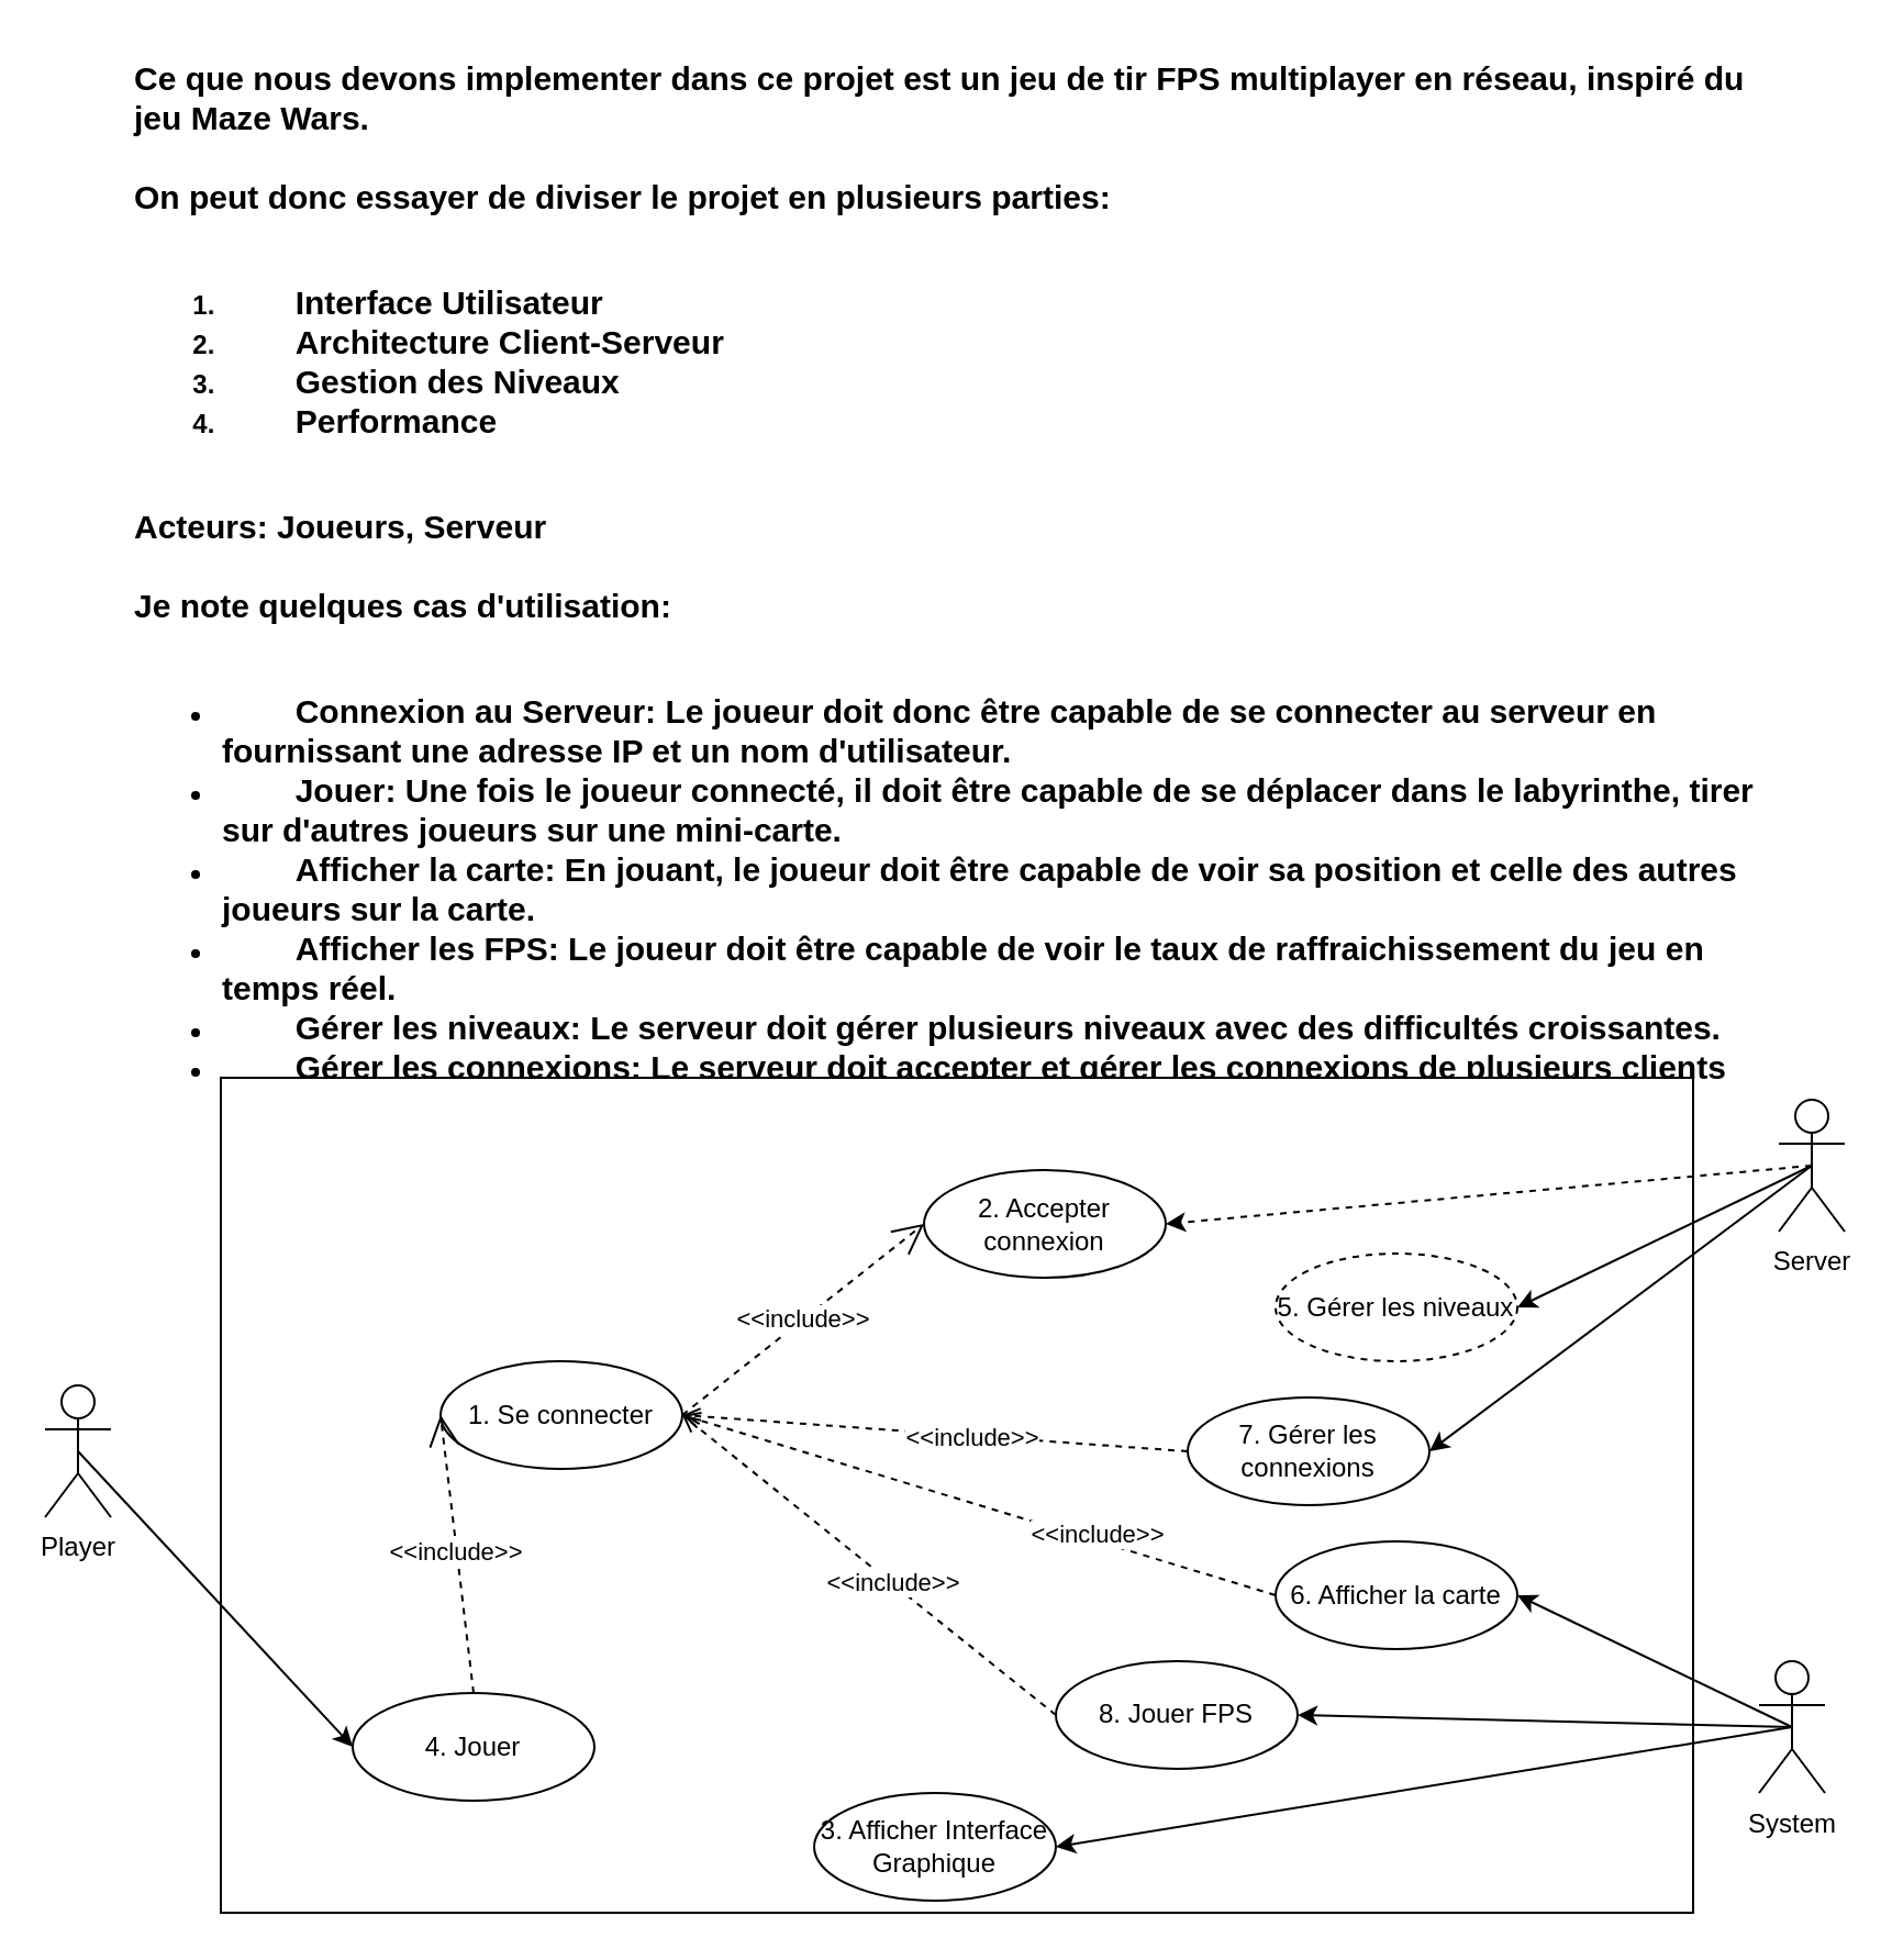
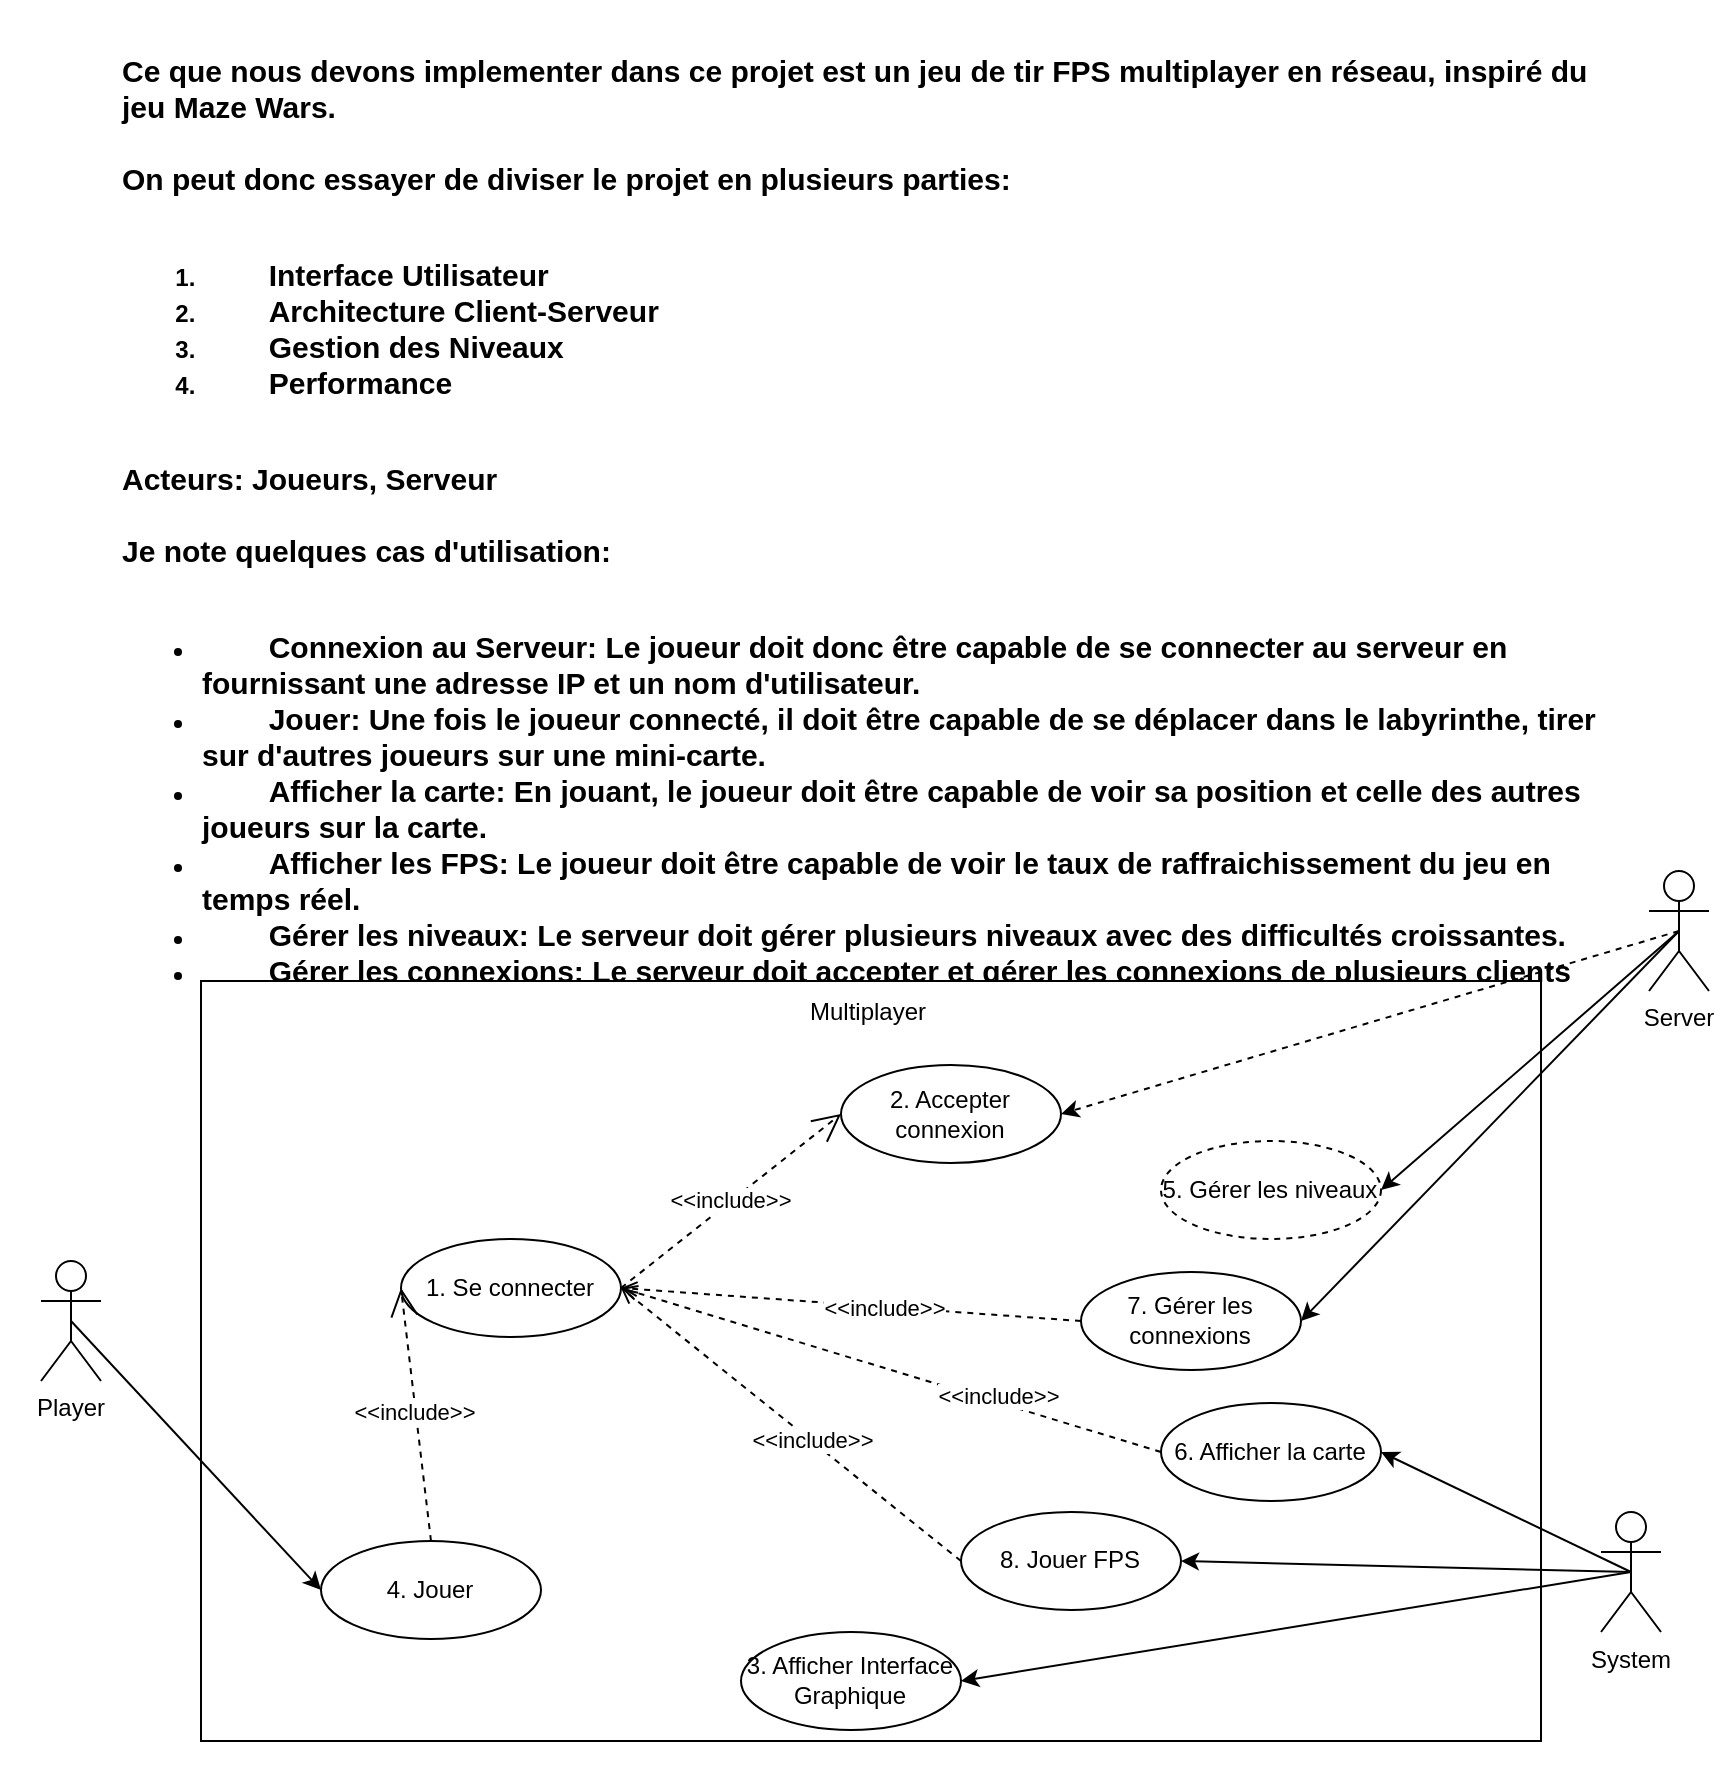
  <mxCell id="0" />
  <mxCell id="1" parent="0" />
  <mxCell id="2" value="&lt;div&gt;&lt;font style=&quot;font-size: 15px;&quot;&gt;Ce que nous devons implementer dans ce projet est un jeu de tir FPS multiplayer en réseau, inspiré du jeu Maze Wars.&lt;/font&gt;&lt;/div&gt;&lt;div&gt;&lt;font style=&quot;font-size: 15px;&quot;&gt;&lt;br&gt;&lt;/font&gt;&lt;/div&gt;&lt;div&gt;&lt;font style=&quot;font-size: 15px;&quot;&gt;On peut donc essayer de diviser le projet en plusieurs parties:&lt;/font&gt;&lt;/div&gt;&lt;div&gt;&lt;font style=&quot;font-size: 15px;&quot;&gt;&lt;br&gt;&lt;/font&gt;&lt;/div&gt;&lt;ol&gt;&lt;li&gt;&lt;font style=&quot;font-size: 15px;&quot;&gt;&lt;span style=&quot;white-space: pre;&quot;&gt;&#09;&lt;/span&gt;Interface Utilisateur&lt;/font&gt;&lt;/li&gt;&lt;li&gt;&lt;font style=&quot;font-size: 15px;&quot;&gt;&lt;span style=&quot;white-space: pre;&quot;&gt;&#09;&lt;/span&gt;Architecture Client-Serveur&lt;/font&gt;&lt;/li&gt;&lt;li&gt;&lt;font style=&quot;font-size: 15px;&quot;&gt;&lt;span style=&quot;white-space: pre;&quot;&gt;&#09;&lt;/span&gt;Gestion des Niveaux&lt;/font&gt;&lt;/li&gt;&lt;li&gt;&lt;font style=&quot;font-size: 15px;&quot;&gt;&lt;span style=&quot;white-space: pre;&quot;&gt;&#09;&lt;/span&gt;Performance&lt;/font&gt;&lt;/li&gt;&lt;/ol&gt;&lt;div&gt;&lt;font style=&quot;font-size: 15px;&quot;&gt;&lt;br&gt;&lt;/font&gt;&lt;/div&gt;&lt;div&gt;&lt;font style=&quot;font-size: 15px;&quot;&gt;Acteurs: Joueurs, Serveur&lt;/font&gt;&lt;/div&gt;&lt;div&gt;&lt;font style=&quot;font-size: 15px;&quot;&gt;&lt;br&gt;&lt;/font&gt;&lt;/div&gt;&lt;div&gt;&lt;font style=&quot;font-size: 15px;&quot;&gt;Je note quelques cas d'utilisation:&lt;/font&gt;&lt;/div&gt;&lt;div&gt;&lt;font style=&quot;font-size: 15px;&quot;&gt;&lt;br&gt;&lt;/font&gt;&lt;/div&gt;&lt;ul&gt;&lt;li&gt;&lt;font style=&quot;font-size: 15px;&quot;&gt;&lt;span style=&quot;white-space: pre;&quot;&gt;&#09;&lt;/span&gt;Connexion au Serveur: Le joueur doit donc être capable de se connecter au serveur en fournissant une adresse IP et un nom d'utilisateur.&lt;/font&gt;&lt;/li&gt;&lt;li&gt;&lt;font style=&quot;font-size: 15px;&quot;&gt;&lt;span style=&quot;white-space: pre;&quot;&gt;&#09;&lt;/span&gt;Jouer: Une fois le joueur connecté, il doit être capable de se déplacer dans le labyrinthe, tirer sur d'autres joueurs sur une mini-carte.&lt;/font&gt;&lt;/li&gt;&lt;li&gt;&lt;font style=&quot;font-size: 15px;&quot;&gt;&lt;span style=&quot;white-space: pre;&quot;&gt;&#09;&lt;/span&gt;Afficher la carte: En jouant, le joueur doit être capable de voir sa position et celle des autres joueurs sur la carte.&lt;/font&gt;&lt;/li&gt;&lt;li&gt;&lt;font style=&quot;font-size: 15px;&quot;&gt;&lt;span style=&quot;white-space: pre;&quot;&gt;&#09;&lt;/span&gt;Afficher les FPS: Le joueur doit être capable de voir le taux de raffraichissement du jeu en temps réel.&lt;/font&gt;&lt;/li&gt;&lt;li&gt;&lt;font style=&quot;font-size: 15px;&quot;&gt;&lt;span style=&quot;white-space: pre;&quot;&gt;&#09;&lt;/span&gt;Gérer les niveaux: Le serveur doit gérer plusieurs niveaux avec des difficultés croissantes.&lt;/font&gt;&lt;/li&gt;&lt;li&gt;&lt;font style=&quot;font-size: 15px;&quot;&gt;&lt;span style=&quot;white-space: pre;&quot;&gt;&#09;&lt;/span&gt;Gérer les connexions: Le serveur doit accepter et gérer les connexions de plusieurs clients allant jusqu'à 10&lt;br&gt;&lt;/font&gt;&lt;/li&gt;&lt;/ul&gt;" style="text;html=1;align=left;verticalAlign=top;whiteSpace=wrap;rounded=0;fontStyle=1" vertex="1" parent="1"><mxGeometry x="59" y="20" width="750" height="470" as="geometry" /></mxCell>
  <mxCell id="3" value="&lt;div align=&quot;left&quot;&gt;&lt;br&gt;&lt;/div&gt;" style="rounded=0;whiteSpace=wrap;html=1;" vertex="1" parent="1"><mxGeometry x="100" y="490" width="670" height="380" as="geometry" /></mxCell>
+ <mxCell id="4" value="Multiplayer" style="text;html=1;align=center;verticalAlign=middle;whiteSpace=wrap;rounded=0;" vertex="1" parent="1"><mxGeometry x="404" y="491" width="60" height="30" as="geometry" /></mxCell>
  <mxCell id="5" style="rounded=0;orthogonalLoop=1;jettySize=auto;html=1;exitX=0.5;exitY=0.5;exitDx=0;exitDy=0;exitPerimeter=0;entryX=0;entryY=0.5;entryDx=0;entryDy=0;" edge="1" parent="1" source="6" target="15"><mxGeometry relative="1" as="geometry" /></mxCell>
  <mxCell id="6" value="Player" style="shape=umlActor;verticalLabelPosition=bottom;verticalAlign=top;html=1;outlineConnect=0;" vertex="1" parent="1"><mxGeometry y="630" width="30" height="60" as="geometry" x="20" /></mxCell>
  <mxCell id="7" style="rounded=0;orthogonalLoop=1;jettySize=auto;html=1;exitX=0.5;exitY=0.5;exitDx=0;exitDy=0;exitPerimeter=0;entryX=1;entryY=0.5;entryDx=0;entryDy=0;" edge="1" parent="1" source="10" target="24"><mxGeometry relative="1" as="geometry" /></mxCell>
  <mxCell id="8" style="rounded=0;orthogonalLoop=1;jettySize=auto;html=1;exitX=0.5;exitY=0.5;exitDx=0;exitDy=0;exitPerimeter=0;entryX=1;entryY=0.5;entryDx=0;entryDy=0;dashed=1;" edge="1" parent="1" source="10" target="18"><mxGeometry relative="1" as="geometry" /></mxCell>
  <mxCell id="9" style="rounded=0;orthogonalLoop=1;jettySize=auto;html=1;exitX=0.5;exitY=0.5;exitDx=0;exitDy=0;exitPerimeter=0;entryX=1;entryY=0.5;entryDx=0;entryDy=0;" edge="1" parent="1" source="10" target="17"><mxGeometry relative="1" as="geometry" /></mxCell>
- <mxCell id="10" value="&lt;div&gt;Server&lt;/div&gt;" style="shape=umlActor;verticalLabelPosition=bottom;verticalAlign=top;html=1;outlineConnect=0;" vertex="1" parent="1"><mxGeometry x="809" y="500" width="30" height="60" as="geometry" /></mxCell>
+ <mxCell id="10" value="&lt;div&gt;Server&lt;/div&gt;" style="shape=umlActor;verticalLabelPosition=bottom;verticalAlign=top;html=1;outlineConnect=0;" vertex="1" parent="1"><mxGeometry x="824" y="435" width="30" height="60" as="geometry" /></mxCell>
  <mxCell id="11" style="rounded=0;orthogonalLoop=1;jettySize=auto;html=1;exitX=0.5;exitY=0.5;exitDx=0;exitDy=0;exitPerimeter=0;entryX=1;entryY=0.5;entryDx=0;entryDy=0;" edge="1" parent="1" source="14" target="25"><mxGeometry relative="1" as="geometry" /></mxCell>
  <mxCell id="12" style="rounded=0;orthogonalLoop=1;jettySize=auto;html=1;exitX=0.5;exitY=0.5;exitDx=0;exitDy=0;exitPerimeter=0;entryX=1;entryY=0.5;entryDx=0;entryDy=0;" edge="1" parent="1" source="14" target="28"><mxGeometry relative="1" as="geometry" /></mxCell>
  <mxCell id="13" style="rounded=0;orthogonalLoop=1;jettySize=auto;html=1;exitX=0.5;exitY=0.5;exitDx=0;exitDy=0;exitPerimeter=0;entryX=1;entryY=0.5;entryDx=0;entryDy=0;" edge="1" parent="1" source="14" target="21"><mxGeometry relative="1" as="geometry" /></mxCell>
  <mxCell id="14" value="System" style="shape=umlActor;verticalLabelPosition=bottom;verticalAlign=top;html=1;outlineConnect=0;" vertex="1" parent="1"><mxGeometry x="800" y="755.5" width="30" height="60" as="geometry" /></mxCell>
  <mxCell id="15" value="4. Jouer" style="ellipse;whiteSpace=wrap;html=1;" vertex="1" parent="1"><mxGeometry x="160" y="770" width="110" height="49" as="geometry" /></mxCell>
  <mxCell id="16" value="1. Se connecter" style="ellipse;whiteSpace=wrap;html=1;" vertex="1" parent="1"><mxGeometry x="200" y="619" width="110" height="49" as="geometry" /></mxCell>
  <mxCell id="17" value="5. Gérer les niveaux" style="ellipse;whiteSpace=wrap;html=1;dashed=1;" vertex="1" parent="1"><mxGeometry x="580" y="570" width="110" height="49" as="geometry" /></mxCell>
  <mxCell id="18" value="2. Accepter connexion" style="ellipse;whiteSpace=wrap;html=1;" vertex="1" parent="1"><mxGeometry x="420" y="532" width="110" height="49" as="geometry" /></mxCell>
  <mxCell id="19" style="rounded=0;orthogonalLoop=1;jettySize=auto;html=1;exitX=0;exitY=0.5;exitDx=0;exitDy=0;entryX=1;entryY=0.5;entryDx=0;entryDy=0;dashed=1;endArrow=open;endFill=0;" edge="1" parent="1" source="21" target="16"><mxGeometry relative="1" as="geometry" /></mxCell>
  <mxCell id="20" value="&amp;lt;&amp;lt;include&amp;gt;&amp;gt;" style="edgeLabel;html=1;align=center;verticalAlign=middle;resizable=0;points=[];" vertex="1" connectable="0" parent="19"><mxGeometry x="-0.12" y="-1" relative="1" as="geometry"><mxPoint as="offset" /></mxGeometry></mxCell>
  <mxCell id="21" value="8. Jouer FPS" style="ellipse;whiteSpace=wrap;html=1;" vertex="1" parent="1"><mxGeometry x="480" y="755.5" width="110" height="49" as="geometry" /></mxCell>
  <mxCell id="22" style="rounded=0;orthogonalLoop=1;jettySize=auto;html=1;exitX=0;exitY=0.5;exitDx=0;exitDy=0;entryX=1;entryY=0.5;entryDx=0;entryDy=0;dashed=1;endArrow=open;endFill=0;" edge="1" parent="1" source="24" target="16"><mxGeometry relative="1" as="geometry" /></mxCell>
  <mxCell id="23" value="&amp;lt;&amp;lt;include&amp;gt;&amp;gt;" style="edgeLabel;html=1;align=center;verticalAlign=middle;resizable=0;points=[];" vertex="1" connectable="0" parent="22"><mxGeometry x="-0.138" y="1" relative="1" as="geometry"><mxPoint as="offset" /></mxGeometry></mxCell>
  <mxCell id="24" value="7. Gérer les connexions" style="ellipse;whiteSpace=wrap;html=1;" vertex="1" parent="1"><mxGeometry x="540" y="635.5" width="110" height="49" as="geometry" /></mxCell>
  <mxCell id="25" value="3. Afficher Interface Graphique" style="ellipse;whiteSpace=wrap;html=1;" vertex="1" parent="1"><mxGeometry x="370" y="815.5" width="110" height="49" as="geometry" /></mxCell>
  <mxCell id="26" style="rounded=0;orthogonalLoop=1;jettySize=auto;html=1;exitX=0;exitY=0.5;exitDx=0;exitDy=0;entryX=1;entryY=0.5;entryDx=0;entryDy=0;dashed=1;endArrow=open;endFill=0;" edge="1" parent="1" source="28" target="16"><mxGeometry relative="1" as="geometry"><mxPoint x="320" y="620" as="targetPoint" /></mxGeometry></mxCell>
  <mxCell id="27" value="&amp;lt;&amp;lt;include&amp;gt;&amp;gt;" style="edgeLabel;html=1;align=center;verticalAlign=middle;resizable=0;points=[];" vertex="1" connectable="0" parent="26"><mxGeometry x="-0.394" y="-3" relative="1" as="geometry"><mxPoint x="-1" as="offset" /></mxGeometry></mxCell>
  <mxCell id="28" value="6. Afficher la carte" style="ellipse;whiteSpace=wrap;html=1;" vertex="1" parent="1"><mxGeometry x="580" y="701" width="110" height="49" as="geometry" /></mxCell>
  <mxCell id="29" value="&amp;lt;&amp;lt;include&amp;gt;&amp;gt;" style="endArrow=open;endSize=12;dashed=1;html=1;rounded=0;exitX=0.5;exitY=0;exitDx=0;exitDy=0;entryX=0;entryY=0.5;entryDx=0;entryDy=0;" edge="1" parent="1" source="15" target="16"><mxGeometry width="160" relative="1" as="geometry"><mxPoint x="380" y="660" as="sourcePoint" /><mxPoint x="540" y="660" as="targetPoint" /></mxGeometry></mxCell>
  <mxCell id="30" value="&amp;lt;&amp;lt;include&amp;gt;&amp;gt;" style="endArrow=open;endSize=12;dashed=1;html=1;rounded=0;exitX=1;exitY=0.5;exitDx=0;exitDy=0;entryX=0;entryY=0.5;entryDx=0;entryDy=0;endFill=0;" edge="1" parent="1" source="16" target="18"><mxGeometry width="160" relative="1" as="geometry"><mxPoint x="270" y="555" as="sourcePoint" /><mxPoint x="364" y="606" as="targetPoint" /></mxGeometry></mxCell>
